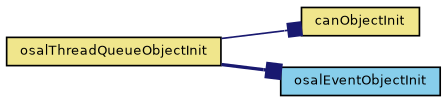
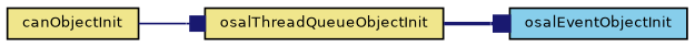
  digraph {
    rankdir=LR
    node [color=black fillcolor=khaki fontname=Helvetica fontsize=8 shape=record style=filled]
    edge [arrowhead=box color=midnightblue fontname=Helvetica fontsize=8 labelfontname=Helvetica labelfontsize=8]
    n1 [fontcolor=black height=0.2 label=canObjectInit width=0.4]
    n2 [height=0.2 label=osalThreadQueueObjectInit width=0.4]
    n3 [fillcolor=skyblue height=0.2 label=osalEventObjectInit width=0.4]
-   n2 -> n1 [style=solid]
+   n1 -> n2 [style=solid]
    n2 -> n3 [style=bold]
  }
